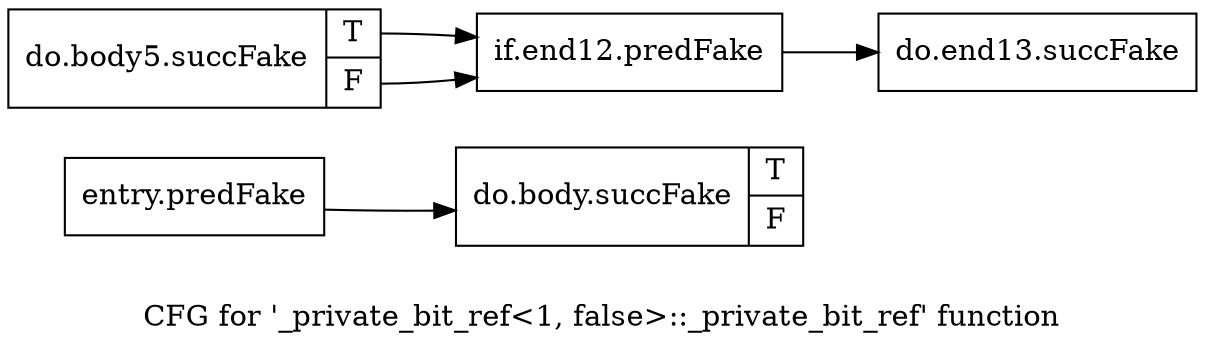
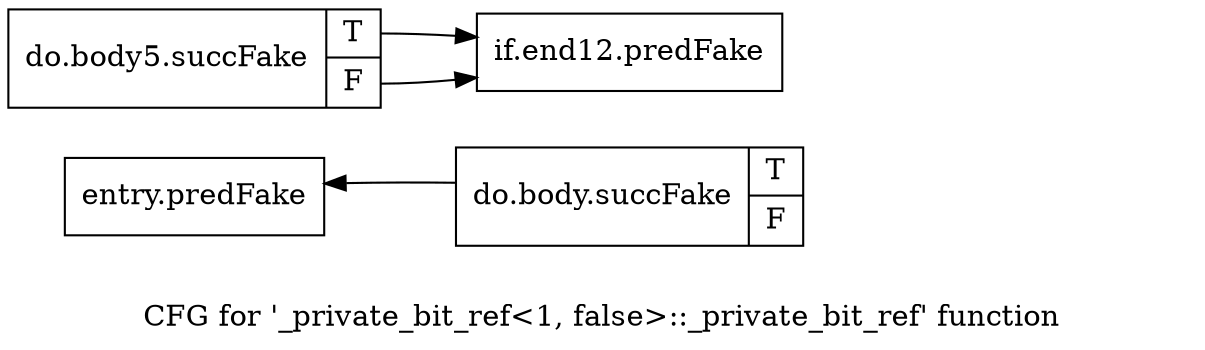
  digraph {
    fontname="DejaVu Serif"
    label="CFG for '_private_bit_ref\<1, false\>::_private_bit_ref' function"
    rankdir=LR
    node [fontname="DejaVu Serif" shape=record filename="/tools/Xilinx/Vitis_HLS/2022.1/include/etc/ap_private.h" linenumber=6927]
    edge [execusionnum=0 filename="/tools/Xilinx/Vitis_HLS/2022.1/include/etc/ap_private.h" fontname="DejaVu Serif"]
    n1 [label="{entry.predFake}" filename="" linenumber=""]
    n2 [label="{do.body.succFake|{<s0>T|<s1>F}}" linenumber=6925]
    n3 [label="{do.body5.succFake|{<s0>T|<s1>F}}"]
    n4 [label="{if.end12.predFake}"]
-   n5 [label="{do.end13.succFake}" linenumber=6929]
-   n1 -> n2
+   n2 -> n1
    n3 -> n4 [tailport=s0]
    n3 -> n4 [tailport=s1 execusionnum="" filename=""]
-   n4 -> n5
  }
